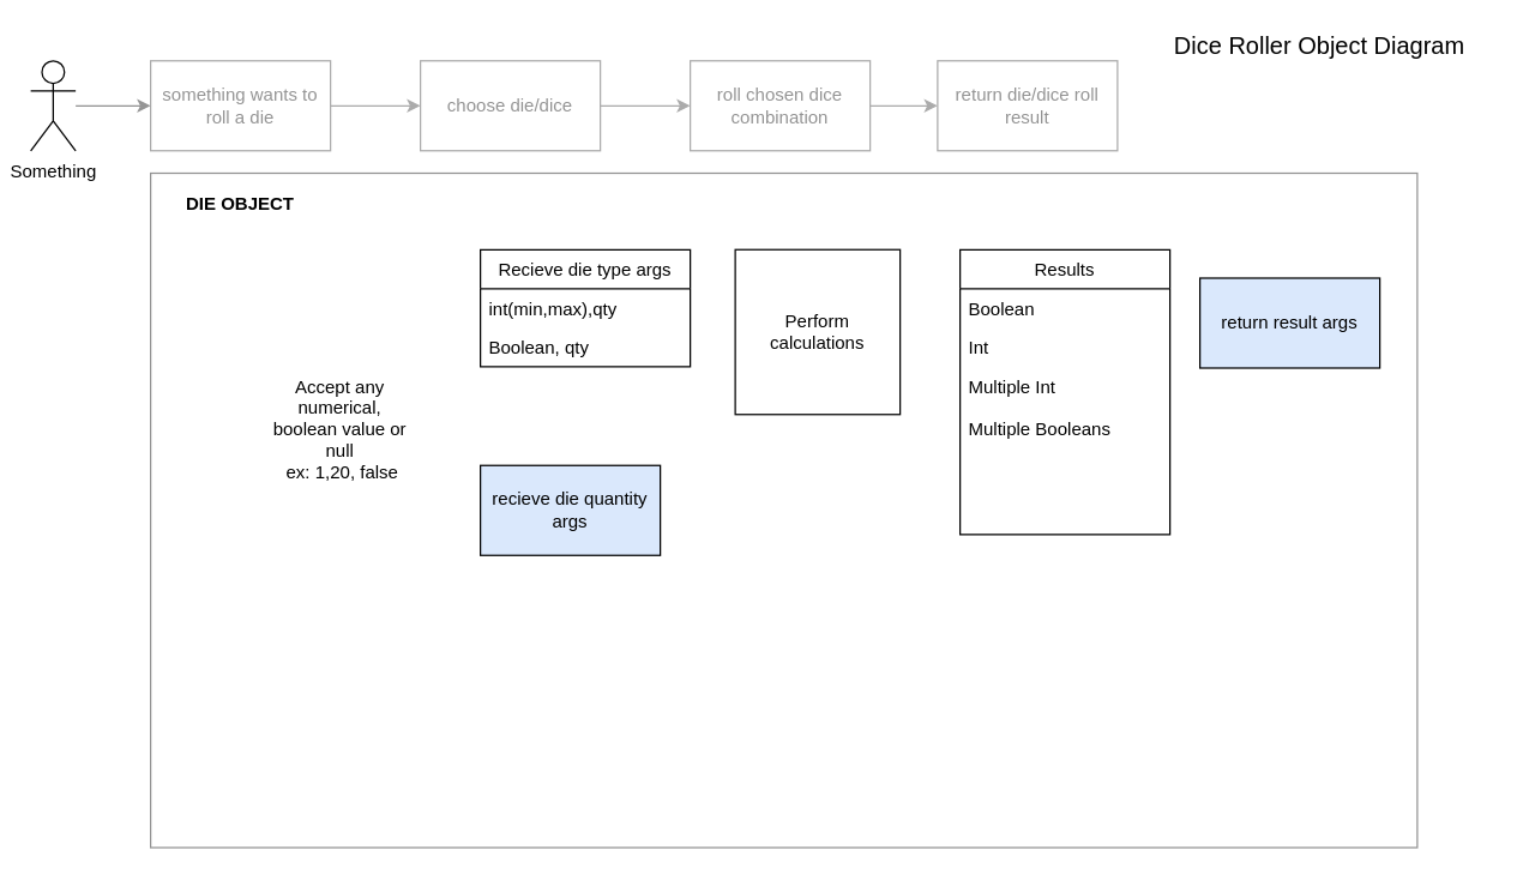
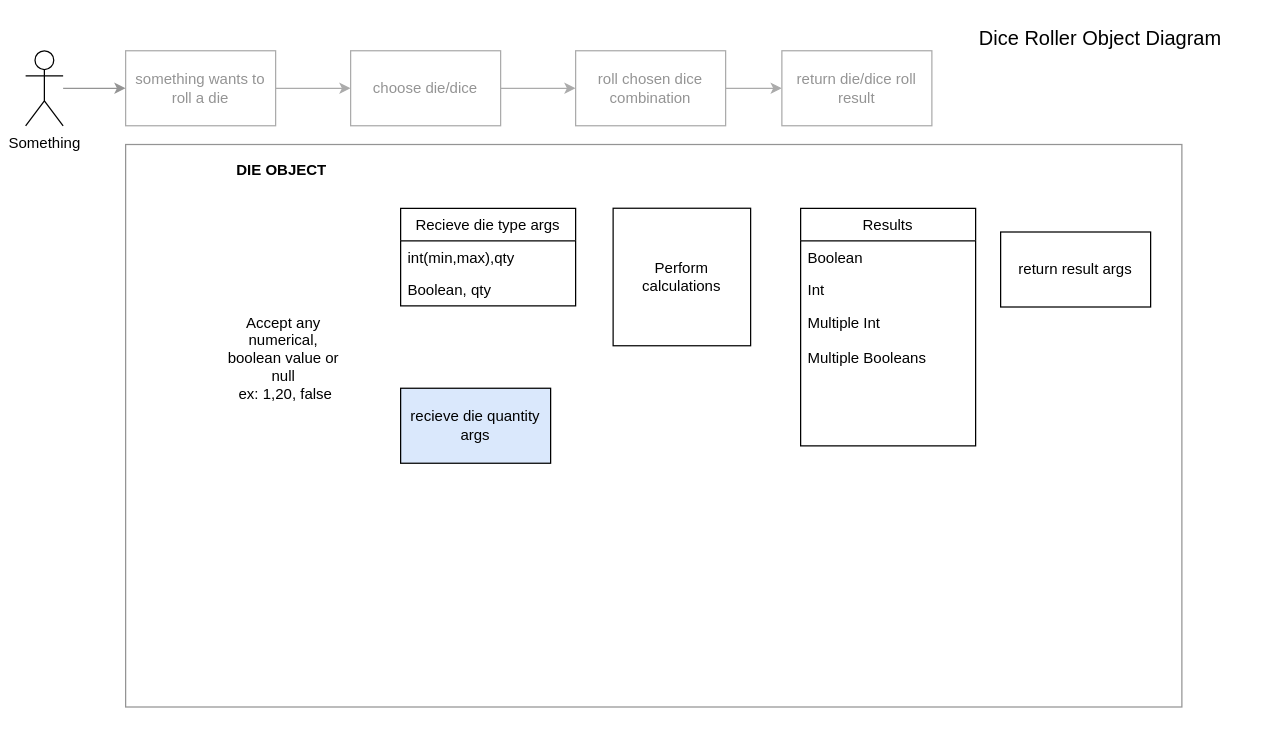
  <mxCell id="0" />
  <mxCell id="1" parent="0" />
  <mxCell id="2" value="" style="rounded=0;whiteSpace=wrap;html=1;movable=0;resizable=0;rotatable=0;deletable=0;editable=0;connectable=0;strokeColor=#949494;" parent="1" vertex="1"><mxGeometry x="100" y="115" width="845" height="450" as="geometry" /></mxCell>
  <mxCell id="3" style="edgeStyle=orthogonalEdgeStyle;rounded=0;orthogonalLoop=1;jettySize=auto;html=1;entryX=0;entryY=0.5;entryDx=0;entryDy=0;strokeColor=#ABABAB;" parent="1" source="4" target="6" edge="1"><mxGeometry relative="1" as="geometry" /></mxCell>
  <mxCell id="4" value="&lt;font color=&quot;#949494&quot;&gt;something wants to roll a die&lt;/font&gt;" style="rounded=0;whiteSpace=wrap;html=1;strokeColor=#ABABAB;" parent="1" vertex="1"><mxGeometry x="100" y="40" width="120" height="60" as="geometry" /></mxCell>
  <mxCell id="5" style="edgeStyle=orthogonalEdgeStyle;rounded=0;orthogonalLoop=1;jettySize=auto;html=1;strokeColor=#ABABAB;" parent="1" source="6" target="8" edge="1"><mxGeometry relative="1" as="geometry" /></mxCell>
  <mxCell id="6" value="&lt;font color=&quot;#949494&quot;&gt;choose die/dice&lt;/font&gt;" style="rounded=0;whiteSpace=wrap;html=1;strokeColor=#ABABAB;" parent="1" vertex="1"><mxGeometry x="280" y="40" width="120" height="60" as="geometry" /></mxCell>
  <mxCell id="7" style="edgeStyle=orthogonalEdgeStyle;rounded=0;orthogonalLoop=1;jettySize=auto;html=1;entryX=0;entryY=0.5;entryDx=0;entryDy=0;strokeColor=#ABABAB;" parent="1" source="8" target="9" edge="1"><mxGeometry relative="1" as="geometry" /></mxCell>
  <mxCell id="8" value="&lt;font color=&quot;#949494&quot;&gt;roll chosen dice combination&lt;/font&gt;" style="rounded=0;whiteSpace=wrap;html=1;strokeColor=#ABABAB;" parent="1" vertex="1"><mxGeometry x="460" y="40" width="120" height="60" as="geometry" /></mxCell>
  <mxCell id="9" value="&lt;font color=&quot;#949494&quot;&gt;return die/dice roll result&lt;/font&gt;" style="rounded=0;whiteSpace=wrap;html=1;strokeColor=#ABABAB;" parent="1" vertex="1"><mxGeometry x="625" y="40" width="120" height="60" as="geometry" /></mxCell>
  <mxCell id="10" value="" style="edgeStyle=orthogonalEdgeStyle;rounded=0;orthogonalLoop=1;jettySize=auto;html=1;strokeColor=#949494;" parent="1" source="11" target="4" edge="1"><mxGeometry relative="1" as="geometry" /></mxCell>
  <mxCell id="11" value="Something&lt;br&gt;" style="shape=umlActor;verticalLabelPosition=bottom;verticalAlign=top;html=1;outlineConnect=0;" parent="1" vertex="1"><mxGeometry x="20" y="40" width="30" height="60" as="geometry" /></mxCell>
- <mxCell id="12" value="return result args" style="rounded=0;whiteSpace=wrap;html=1;fillColor=#dae8fc;" parent="1" vertex="1"><mxGeometry x="800" y="185" width="120" height="60" as="geometry" /></mxCell>
+ <mxCell id="12" value="return result args" style="rounded=0;whiteSpace=wrap;html=1;" parent="1" vertex="1"><mxGeometry x="800" y="185" width="120" height="60" as="geometry" /></mxCell>
  <mxCell id="13" value="Accept any numerical, boolean value or null&lt;br&gt;&amp;nbsp;ex: 1,20, false" style="text;html=1;strokeColor=none;fillColor=none;align=center;verticalAlign=middle;whiteSpace=wrap;rounded=0;" parent="1" vertex="1"><mxGeometry x="180" y="276" width="92.5" height="20" as="geometry" /></mxCell>
  <mxCell id="14" value="recieve die quantity args" style="rounded=0;whiteSpace=wrap;html=1;fillColor=#dae8fc;" parent="1" vertex="1"><mxGeometry x="320" y="310" width="120" height="60" as="geometry" /></mxCell>
  <mxCell id="15" value="Results" style="swimlane;fontStyle=0;childLayout=stackLayout;horizontal=1;startSize=26;fillColor=none;horizontalStack=0;resizeParent=1;resizeParentMax=0;resizeLast=0;collapsible=1;marginBottom=0;" parent="1" vertex="1"><mxGeometry x="640" y="166" width="140" height="190" as="geometry" /></mxCell>
  <mxCell id="16" value="Boolean&#10;" style="text;strokeColor=none;fillColor=none;align=left;verticalAlign=top;spacingLeft=4;spacingRight=4;overflow=hidden;rotatable=0;points=[[0,0.5],[1,0.5]];portConstraint=eastwest;" parent="15" vertex="1"><mxGeometry y="26" width="140" height="26" as="geometry" /></mxCell>
  <mxCell id="17" value="Int" style="text;strokeColor=none;fillColor=none;align=left;verticalAlign=top;spacingLeft=4;spacingRight=4;overflow=hidden;rotatable=0;points=[[0,0.5],[1,0.5]];portConstraint=eastwest;" parent="15" vertex="1"><mxGeometry y="52" width="140" height="26" as="geometry" /></mxCell>
  <mxCell id="18" value="Multiple Int&#10;&#10;Multiple Booleans" style="text;strokeColor=none;fillColor=none;align=left;verticalAlign=top;spacingLeft=4;spacingRight=4;overflow=hidden;rotatable=0;points=[[0,0.5],[1,0.5]];portConstraint=eastwest;" parent="15" vertex="1"><mxGeometry y="78" width="140" height="112" as="geometry" /></mxCell>
- <mxCell id="19" value="&lt;b&gt;DIE OBJECT&lt;/b&gt;" style="text;html=1;strokeColor=none;fillColor=none;align=center;verticalAlign=middle;whiteSpace=wrap;rounded=0;" vertex="1" parent="1"><mxGeometry x="120" y="126" width="80" height="20" as="geometry" /></mxCell>
+ <mxCell id="19" value="&lt;b&gt;DIE OBJECT&lt;/b&gt;" style="text;html=1;strokeColor=none;fillColor=none;align=center;verticalAlign=middle;whiteSpace=wrap;rounded=0;" vertex="1" parent="1"><mxGeometry x="185" y="126" width="80" height="20" as="geometry" /></mxCell>
  <mxCell id="20" value="Recieve die type args" style="swimlane;fontStyle=0;childLayout=stackLayout;horizontal=1;startSize=26;fillColor=none;horizontalStack=0;resizeParent=1;resizeParentMax=0;resizeLast=0;collapsible=1;marginBottom=0;" parent="1" vertex="1"><mxGeometry x="320" y="166" width="140" height="78" as="geometry" /></mxCell>
  <mxCell id="21" value="int(min,max),qty" style="text;strokeColor=none;fillColor=none;align=left;verticalAlign=top;spacingLeft=4;spacingRight=4;overflow=hidden;rotatable=0;points=[[0,0.5],[1,0.5]];portConstraint=eastwest;" parent="20" vertex="1"><mxGeometry y="26" width="140" height="26" as="geometry" /></mxCell>
  <mxCell id="22" value="Boolean, qty" style="text;strokeColor=none;fillColor=none;align=left;verticalAlign=top;spacingLeft=4;spacingRight=4;overflow=hidden;rotatable=0;points=[[0,0.5],[1,0.5]];portConstraint=eastwest;" parent="20" vertex="1"><mxGeometry y="52" width="140" height="26" as="geometry" /></mxCell>
  <mxCell id="23" value="Perform calculations" style="whiteSpace=wrap;html=1;aspect=fixed;strokeColor=#050505;" vertex="1" parent="1"><mxGeometry x="490" y="166" width="110" height="110" as="geometry" /></mxCell>
  <mxCell id="24" value="&lt;font style=&quot;font-size: 16px&quot;&gt;Dice Roller Object Diagram&lt;/font&gt;" style="text;html=1;strokeColor=none;fillColor=none;align=center;verticalAlign=middle;whiteSpace=wrap;rounded=0;" vertex="1" parent="1"><mxGeometry x="770" width="220" height="20" as="geometry" y="20" /></mxCell>
